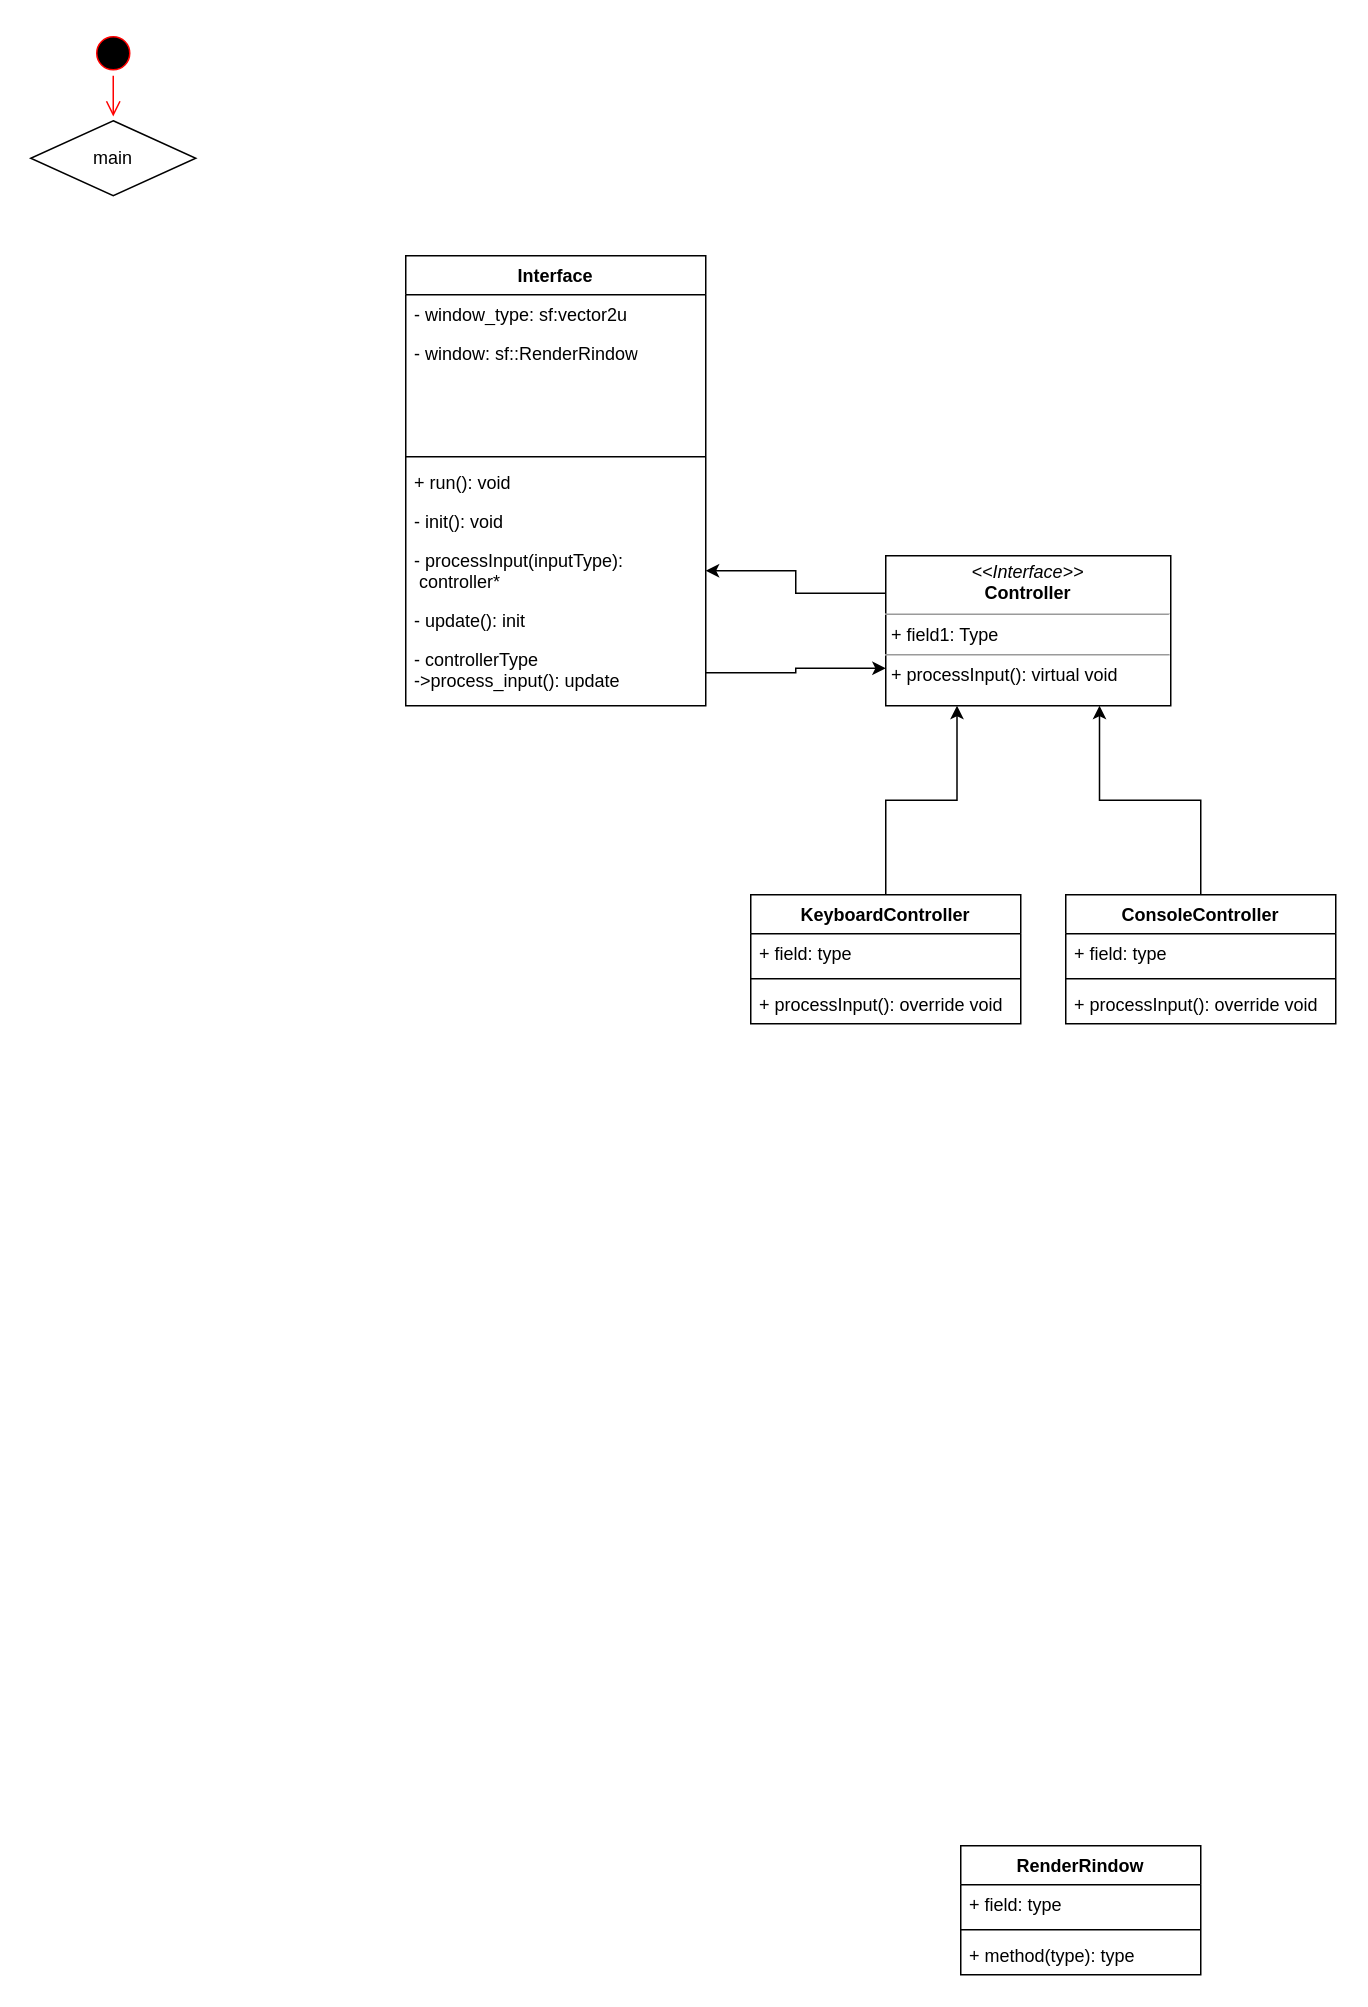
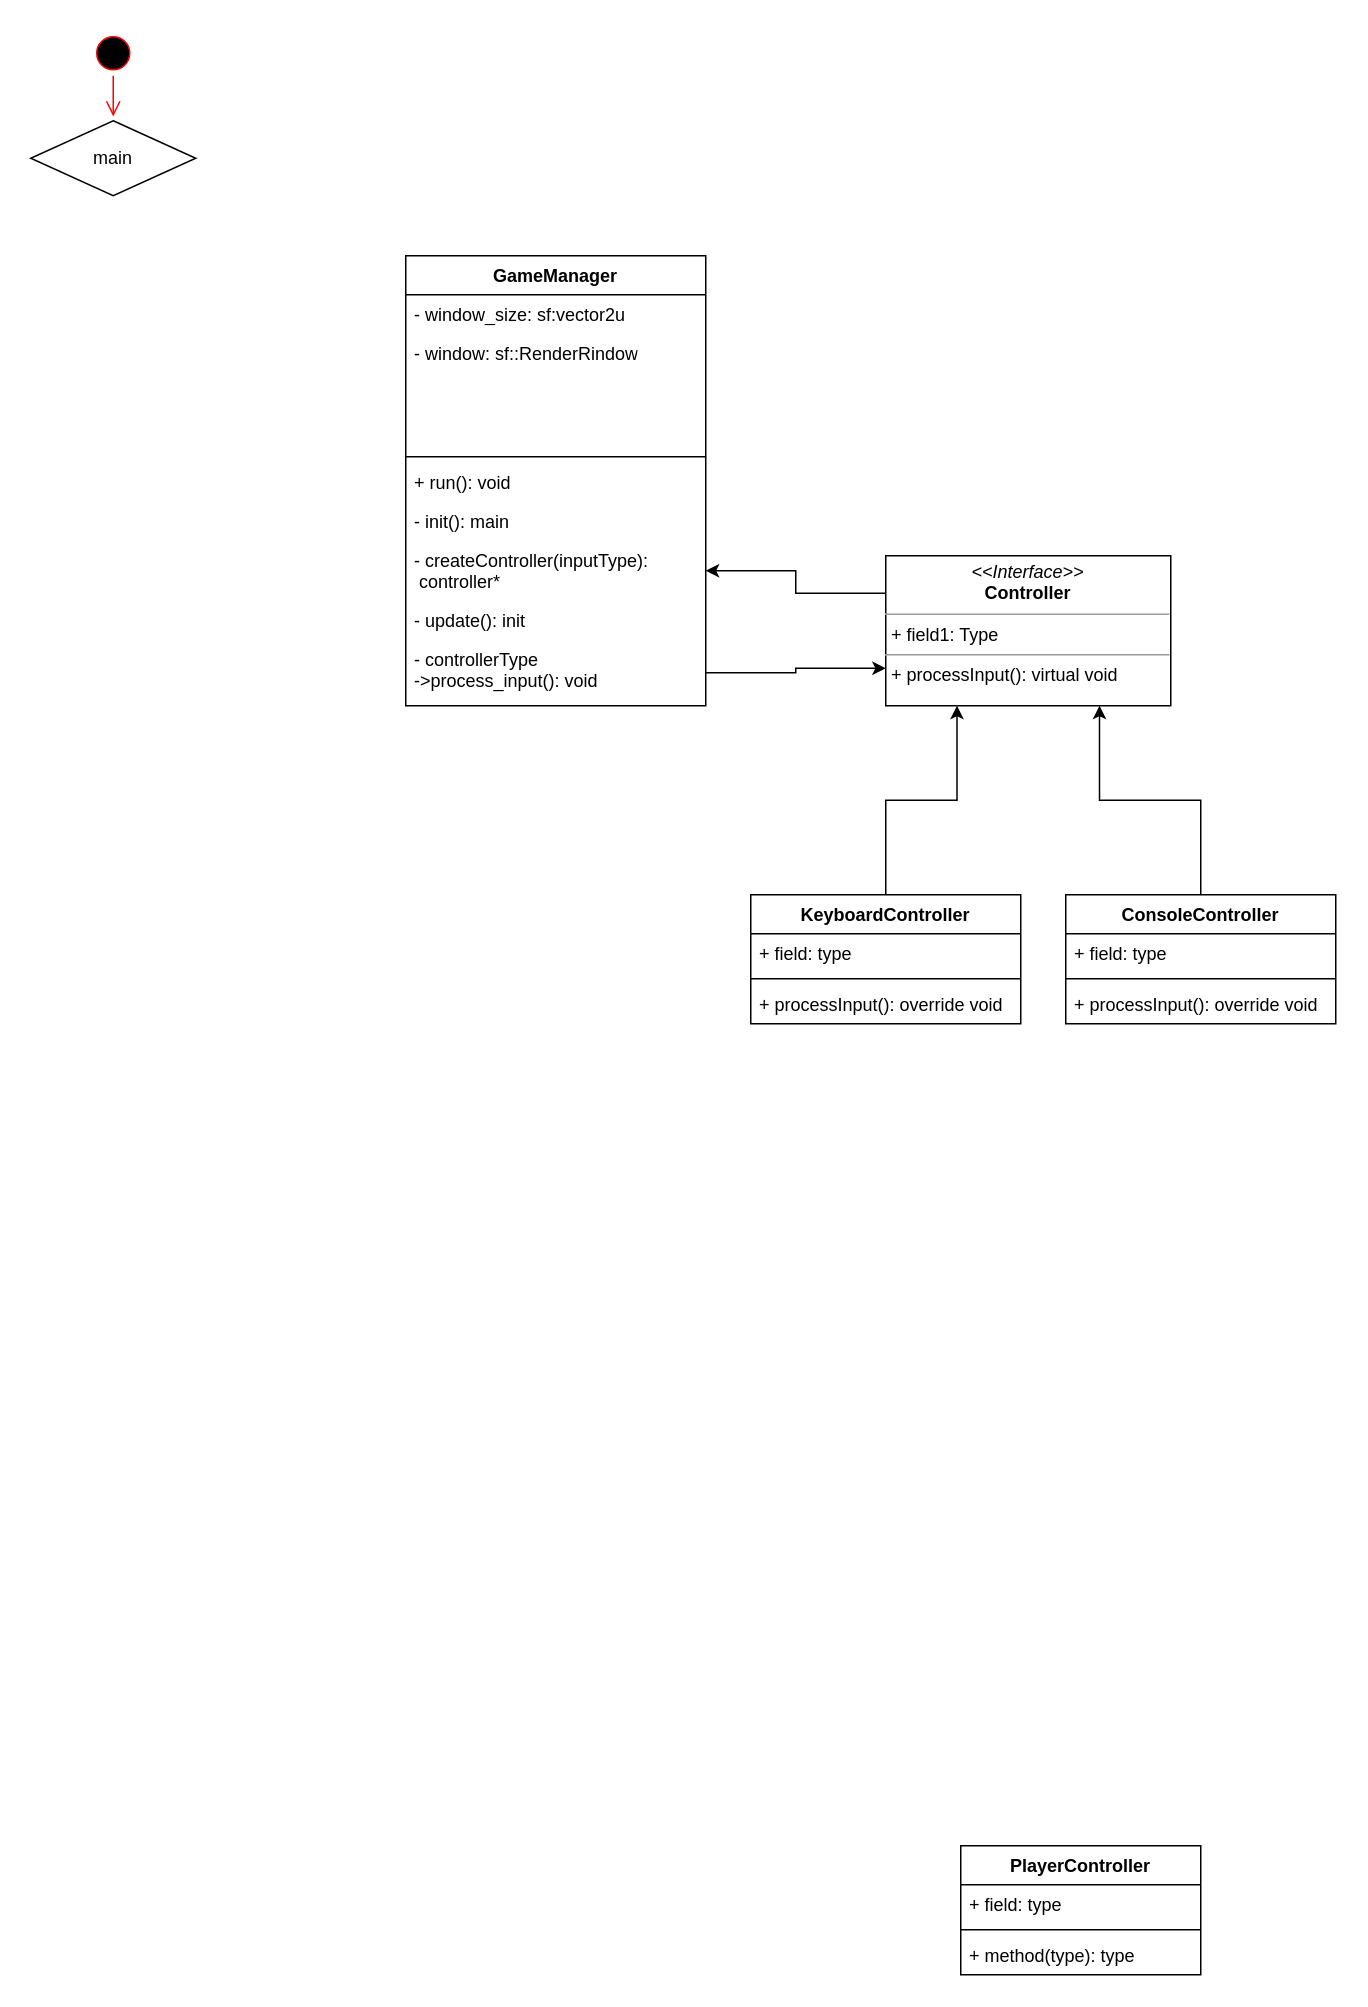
  <mxCell id="0" />
  <mxCell id="1" parent="0" />
- <mxCell id="2" value="Interface&lt;br&gt;" style="swimlane;fontStyle=1;align=center;verticalAlign=top;childLayout=stackLayout;horizontal=1;startSize=26;horizontalStack=0;resizeParent=1;resizeParentMax=0;resizeLast=0;collapsible=1;marginBottom=0;whiteSpace=wrap;html=1;" parent="1" vertex="1"><mxGeometry x="270" y="170" width="200" height="300" as="geometry" /></mxCell>
- <mxCell id="3" value="- window_type: sf:vector2u" style="text;strokeColor=none;fillColor=none;align=left;verticalAlign=top;spacingLeft=4;spacingRight=4;overflow=hidden;rotatable=0;points=[[0,0.5],[1,0.5]];portConstraint=eastwest;whiteSpace=wrap;html=1;" parent="2" vertex="1"><mxGeometry y="26" width="200" height="26" as="geometry" /></mxCell>
+ <mxCell id="2" value="GameManager&lt;br&gt;" style="swimlane;fontStyle=1;align=center;verticalAlign=top;childLayout=stackLayout;horizontal=1;startSize=26;horizontalStack=0;resizeParent=1;resizeParentMax=0;resizeLast=0;collapsible=1;marginBottom=0;whiteSpace=wrap;html=1;" parent="1" vertex="1"><mxGeometry x="270" y="170" width="200" height="300" as="geometry" /></mxCell>
+ <mxCell id="3" value="- window_size: sf:vector2u" style="text;strokeColor=none;fillColor=none;align=left;verticalAlign=top;spacingLeft=4;spacingRight=4;overflow=hidden;rotatable=0;points=[[0,0.5],[1,0.5]];portConstraint=eastwest;whiteSpace=wrap;html=1;" parent="2" vertex="1"><mxGeometry y="26" width="200" height="26" as="geometry" /></mxCell>
  <mxCell id="4" value="- window: sf::RenderRindow" style="text;strokeColor=none;fillColor=none;align=left;verticalAlign=top;spacingLeft=4;spacingRight=4;overflow=hidden;rotatable=0;points=[[0,0.5],[1,0.5]];portConstraint=eastwest;whiteSpace=wrap;html=1;" parent="2" vertex="1"><mxGeometry y="52" width="200" height="26" as="geometry" /></mxCell>
  <mxCell id="5" style="text;strokeColor=none;fillColor=none;align=left;verticalAlign=top;spacingLeft=4;spacingRight=4;overflow=hidden;rotatable=0;points=[[0,0.5],[1,0.5]];portConstraint=eastwest;whiteSpace=wrap;html=1;" parent="2" vertex="1"><mxGeometry y="78" width="200" height="26" as="geometry" /></mxCell>
  <mxCell id="6" style="text;strokeColor=none;fillColor=none;align=left;verticalAlign=top;spacingLeft=4;spacingRight=4;overflow=hidden;rotatable=0;points=[[0,0.5],[1,0.5]];portConstraint=eastwest;whiteSpace=wrap;html=1;" parent="2" vertex="1"><mxGeometry y="104" width="200" height="26" as="geometry" /></mxCell>
  <mxCell id="7" value="" style="line;strokeWidth=1;fillColor=none;align=left;verticalAlign=middle;spacingTop=-1;spacingLeft=3;spacingRight=3;rotatable=0;labelPosition=right;points=[];portConstraint=eastwest;strokeColor=inherit;" parent="2" vertex="1"><mxGeometry y="130" width="200" height="8" as="geometry" /></mxCell>
  <mxCell id="8" value="+ run(): void" style="text;strokeColor=none;fillColor=none;align=left;verticalAlign=top;spacingLeft=4;spacingRight=4;overflow=hidden;rotatable=0;points=[[0,0.5],[1,0.5]];portConstraint=eastwest;whiteSpace=wrap;html=1;" parent="2" vertex="1"><mxGeometry y="138" width="200" height="26" as="geometry" /></mxCell>
- <mxCell id="9" value="- init(): void" style="text;strokeColor=none;fillColor=none;align=left;verticalAlign=top;spacingLeft=4;spacingRight=4;overflow=hidden;rotatable=0;points=[[0,0.5],[1,0.5]];portConstraint=eastwest;whiteSpace=wrap;html=1;" parent="2" vertex="1"><mxGeometry y="164" width="200" height="26" as="geometry" /></mxCell>
- <mxCell id="10" value="- processInput(inputType):&lt;br&gt;&amp;nbsp;controller*" style="text;strokeColor=none;fillColor=none;align=left;verticalAlign=top;spacingLeft=4;spacingRight=4;overflow=hidden;rotatable=0;points=[[0,0.5],[1,0.5]];portConstraint=eastwest;whiteSpace=wrap;html=1;" vertex="1" parent="2"><mxGeometry y="190" width="200" height="40" as="geometry" /></mxCell>
+ <mxCell id="9" value="- init(): main" style="text;strokeColor=none;fillColor=none;align=left;verticalAlign=top;spacingLeft=4;spacingRight=4;overflow=hidden;rotatable=0;points=[[0,0.5],[1,0.5]];portConstraint=eastwest;whiteSpace=wrap;html=1;" parent="2" vertex="1"><mxGeometry y="164" width="200" height="26" as="geometry" /></mxCell>
+ <mxCell id="10" value="- createController(inputType):&lt;br&gt;&amp;nbsp;controller*" style="text;strokeColor=none;fillColor=none;align=left;verticalAlign=top;spacingLeft=4;spacingRight=4;overflow=hidden;rotatable=0;points=[[0,0.5],[1,0.5]];portConstraint=eastwest;whiteSpace=wrap;html=1;" vertex="1" parent="2"><mxGeometry y="190" width="200" height="40" as="geometry" /></mxCell>
  <mxCell id="11" value="- update(): init" style="text;strokeColor=none;fillColor=none;align=left;verticalAlign=top;spacingLeft=4;spacingRight=4;overflow=hidden;rotatable=0;points=[[0,0.5],[1,0.5]];portConstraint=eastwest;whiteSpace=wrap;html=1;" parent="2" vertex="1"><mxGeometry y="230" width="200" height="26" as="geometry" /></mxCell>
- <mxCell id="12" value="- controllerType&lt;br&gt;-&amp;gt;process_input(): update" style="text;strokeColor=none;fillColor=none;align=left;verticalAlign=top;spacingLeft=4;spacingRight=4;overflow=hidden;rotatable=0;points=[[0,0.5],[1,0.5]];portConstraint=eastwest;whiteSpace=wrap;html=1;" parent="2" vertex="1"><mxGeometry y="256" width="200" height="44" as="geometry" /></mxCell>
- <mxCell id="13" value="RenderRindow" style="swimlane;fontStyle=1;align=center;verticalAlign=top;childLayout=stackLayout;horizontal=1;startSize=26;horizontalStack=0;resizeParent=1;resizeParentMax=0;resizeLast=0;collapsible=1;marginBottom=0;whiteSpace=wrap;html=1;" parent="1" vertex="1"><mxGeometry x="640" y="1230" width="160" height="86" as="geometry" /></mxCell>
+ <mxCell id="12" value="- controllerType&lt;br&gt;-&amp;gt;process_input(): void" style="text;strokeColor=none;fillColor=none;align=left;verticalAlign=top;spacingLeft=4;spacingRight=4;overflow=hidden;rotatable=0;points=[[0,0.5],[1,0.5]];portConstraint=eastwest;whiteSpace=wrap;html=1;" parent="2" vertex="1"><mxGeometry y="256" width="200" height="44" as="geometry" /></mxCell>
+ <mxCell id="13" value="PlayerController" style="swimlane;fontStyle=1;align=center;verticalAlign=top;childLayout=stackLayout;horizontal=1;startSize=26;horizontalStack=0;resizeParent=1;resizeParentMax=0;resizeLast=0;collapsible=1;marginBottom=0;whiteSpace=wrap;html=1;" parent="1" vertex="1"><mxGeometry x="640" y="1230" width="160" height="86" as="geometry" /></mxCell>
  <mxCell id="14" value="+ field: type" style="text;strokeColor=none;fillColor=none;align=left;verticalAlign=top;spacingLeft=4;spacingRight=4;overflow=hidden;rotatable=0;points=[[0,0.5],[1,0.5]];portConstraint=eastwest;whiteSpace=wrap;html=1;" parent="13" vertex="1"><mxGeometry y="26" width="160" height="26" as="geometry" /></mxCell>
  <mxCell id="15" value="" style="line;strokeWidth=1;fillColor=none;align=left;verticalAlign=middle;spacingTop=-1;spacingLeft=3;spacingRight=3;rotatable=0;labelPosition=right;points=[];portConstraint=eastwest;strokeColor=inherit;" parent="13" vertex="1"><mxGeometry y="52" width="160" height="8" as="geometry" /></mxCell>
  <mxCell id="16" value="+ method(type): type" style="text;strokeColor=none;fillColor=none;align=left;verticalAlign=top;spacingLeft=4;spacingRight=4;overflow=hidden;rotatable=0;points=[[0,0.5],[1,0.5]];portConstraint=eastwest;whiteSpace=wrap;html=1;" parent="13" vertex="1"><mxGeometry y="60" width="160" height="26" as="geometry" /></mxCell>
  <mxCell id="17" value="main" style="rhombus;html=1;whiteSpace=wrap;" vertex="1" parent="1"><mxGeometry x="20" y="80" width="110" height="50" as="geometry" /></mxCell>
  <mxCell id="18" style="edgeStyle=orthogonalEdgeStyle;rounded=0;orthogonalLoop=1;jettySize=auto;html=1;entryX=0.25;entryY=1;entryDx=0;entryDy=0;" edge="1" parent="1" source="19" target="31"><mxGeometry relative="1" as="geometry"><mxPoint x="676.96" y="556.234" as="targetPoint" /></mxGeometry></mxCell>
  <mxCell id="19" value="KeyboardController" style="swimlane;fontStyle=1;align=center;verticalAlign=top;childLayout=stackLayout;horizontal=1;startSize=26;horizontalStack=0;resizeParent=1;resizeParentMax=0;resizeLast=0;collapsible=1;marginBottom=0;whiteSpace=wrap;html=1;" vertex="1" parent="1"><mxGeometry x="500" y="596" width="180" height="86" as="geometry" /></mxCell>
  <mxCell id="20" value="+ field: type" style="text;strokeColor=none;fillColor=none;align=left;verticalAlign=top;spacingLeft=4;spacingRight=4;overflow=hidden;rotatable=0;points=[[0,0.5],[1,0.5]];portConstraint=eastwest;whiteSpace=wrap;html=1;" vertex="1" parent="19"><mxGeometry y="26" width="180" height="26" as="geometry" /></mxCell>
  <mxCell id="21" value="" style="line;strokeWidth=1;fillColor=none;align=left;verticalAlign=middle;spacingTop=-1;spacingLeft=3;spacingRight=3;rotatable=0;labelPosition=right;points=[];portConstraint=eastwest;strokeColor=inherit;" vertex="1" parent="19"><mxGeometry y="52" width="180" height="8" as="geometry" /></mxCell>
  <mxCell id="22" value="+ processInput(): override void" style="text;strokeColor=none;fillColor=none;align=left;verticalAlign=top;spacingLeft=4;spacingRight=4;overflow=hidden;rotatable=0;points=[[0,0.5],[1,0.5]];portConstraint=eastwest;whiteSpace=wrap;html=1;" vertex="1" parent="19"><mxGeometry y="60" width="180" height="26" as="geometry" /></mxCell>
  <mxCell id="23" value="" style="ellipse;html=1;shape=startState;fillColor=#000000;strokeColor=#ff0000;" vertex="1" parent="1"><mxGeometry x="60" y="20" width="30" height="30" as="geometry" /></mxCell>
  <mxCell id="24" value="" style="edgeStyle=orthogonalEdgeStyle;html=1;verticalAlign=bottom;endArrow=open;endSize=8;strokeColor=#ff0000;rounded=0;entryX=0.5;entryY=-0.058;entryDx=0;entryDy=0;entryPerimeter=0;" edge="1" source="23" parent="1" target="17"><mxGeometry relative="1" as="geometry"><mxPoint x="75" y="70" as="targetPoint" /></mxGeometry></mxCell>
  <mxCell id="25" style="edgeStyle=orthogonalEdgeStyle;rounded=0;orthogonalLoop=1;jettySize=auto;html=1;entryX=0.75;entryY=1;entryDx=0;entryDy=0;" edge="1" parent="1" source="26" target="31"><mxGeometry relative="1" as="geometry"><mxPoint x="717.64" y="556.78" as="targetPoint" /></mxGeometry></mxCell>
  <mxCell id="26" value="ConsoleController" style="swimlane;fontStyle=1;align=center;verticalAlign=top;childLayout=stackLayout;horizontal=1;startSize=26;horizontalStack=0;resizeParent=1;resizeParentMax=0;resizeLast=0;collapsible=1;marginBottom=0;whiteSpace=wrap;html=1;" vertex="1" parent="1"><mxGeometry x="710" y="596" width="180" height="86" as="geometry" /></mxCell>
  <mxCell id="27" value="+ field: type" style="text;strokeColor=none;fillColor=none;align=left;verticalAlign=top;spacingLeft=4;spacingRight=4;overflow=hidden;rotatable=0;points=[[0,0.5],[1,0.5]];portConstraint=eastwest;whiteSpace=wrap;html=1;" vertex="1" parent="26"><mxGeometry y="26" width="180" height="26" as="geometry" /></mxCell>
  <mxCell id="28" value="" style="line;strokeWidth=1;fillColor=none;align=left;verticalAlign=middle;spacingTop=-1;spacingLeft=3;spacingRight=3;rotatable=0;labelPosition=right;points=[];portConstraint=eastwest;strokeColor=inherit;" vertex="1" parent="26"><mxGeometry y="52" width="180" height="8" as="geometry" /></mxCell>
  <mxCell id="29" value="+ processInput(): override&amp;nbsp;void" style="text;strokeColor=none;fillColor=none;align=left;verticalAlign=top;spacingLeft=4;spacingRight=4;overflow=hidden;rotatable=0;points=[[0,0.5],[1,0.5]];portConstraint=eastwest;whiteSpace=wrap;html=1;" vertex="1" parent="26"><mxGeometry y="60" width="180" height="26" as="geometry" /></mxCell>
  <mxCell id="30" style="edgeStyle=orthogonalEdgeStyle;rounded=0;orthogonalLoop=1;jettySize=auto;html=1;entryX=1;entryY=0.5;entryDx=0;entryDy=0;exitX=0;exitY=0.25;exitDx=0;exitDy=0;" parent="1" source="31" edge="1" target="10"><mxGeometry relative="1" as="geometry"><mxPoint x="580" y="320" as="targetPoint" /><mxPoint x="510" y="400" as="sourcePoint" /></mxGeometry></mxCell>
  <mxCell id="31" value="&lt;p style=&quot;margin:0px;margin-top:4px;text-align:center;&quot;&gt;&lt;i&gt;&amp;lt;&amp;lt;Interface&amp;gt;&amp;gt;&lt;/i&gt;&lt;br&gt;&lt;b&gt;Controller&lt;/b&gt;&lt;/p&gt;&lt;hr size=&quot;1&quot;&gt;&lt;p style=&quot;margin:0px;margin-left:4px;&quot;&gt;+ field1: Type&lt;br&gt;&lt;/p&gt;&lt;hr size=&quot;1&quot;&gt;&lt;p style=&quot;margin:0px;margin-left:4px;&quot;&gt;+ processInput(): virtual void&lt;/p&gt;" style="verticalAlign=top;align=left;overflow=fill;fontSize=12;fontFamily=Helvetica;html=1;whiteSpace=wrap;" vertex="1" parent="1"><mxGeometry x="590" y="370" width="190" height="100" as="geometry" /></mxCell>
  <mxCell id="32" style="edgeStyle=orthogonalEdgeStyle;rounded=0;orthogonalLoop=1;jettySize=auto;html=1;entryX=0;entryY=0.75;entryDx=0;entryDy=0;" edge="1" parent="1" source="12" target="31"><mxGeometry relative="1" as="geometry" /></mxCell>
